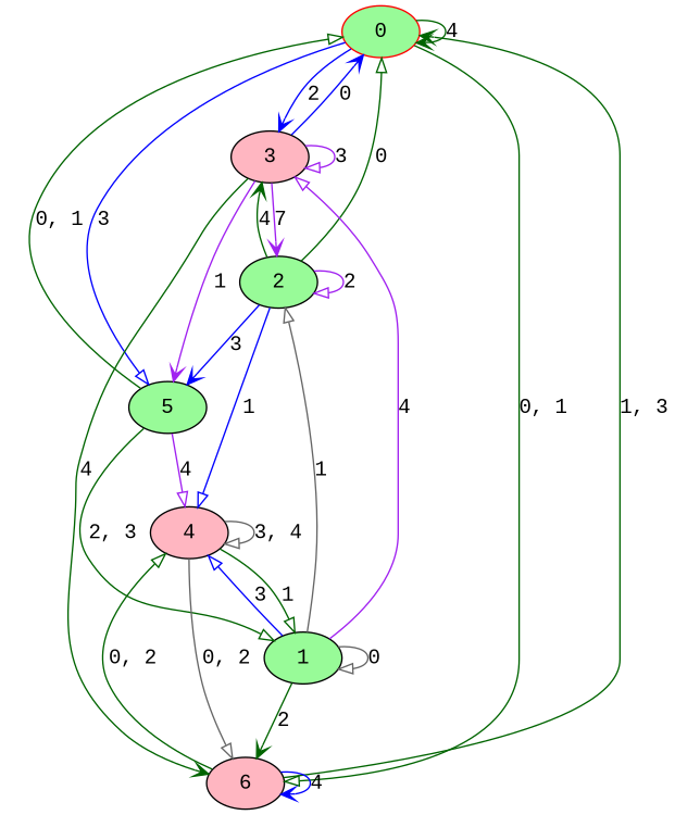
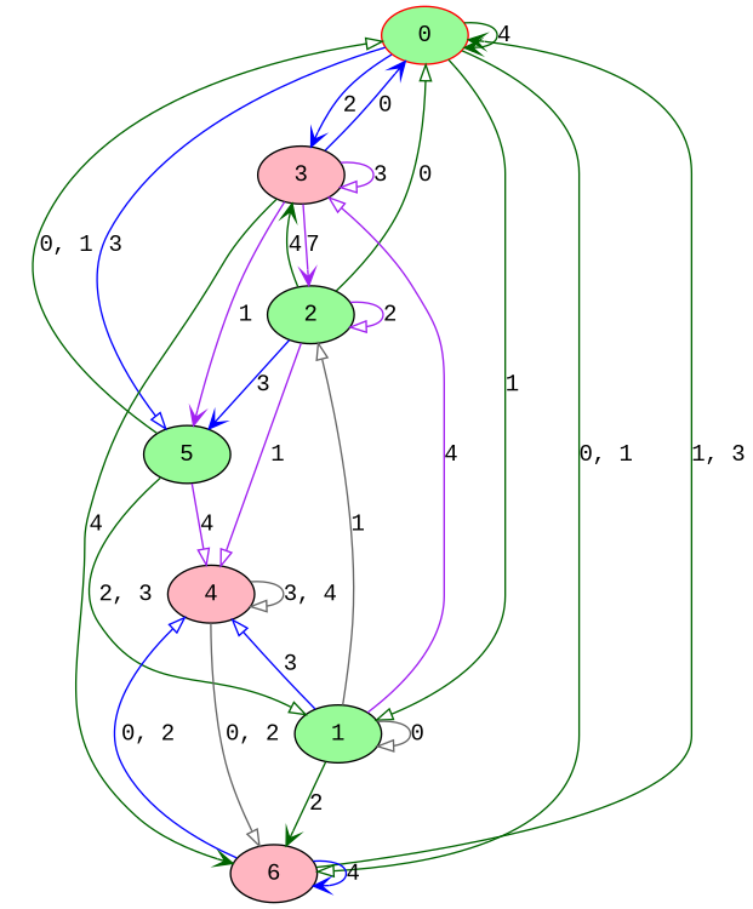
  digraph {
    fontname="Liberation Mono"
    node [fillcolor=palegreen fontname="Liberation Mono" style=filled]
    edge [arrowhead=onormal color=darkgreen fontname="Liberation Mono"]
    n1 [color=red label=0]
    n2 [fillcolor=lightpink label=3]
    n3 [label=5]
    n4 [fillcolor=lightpink label=6]
    n5 [label=2]
    n6 [label=1]
    n7 [fillcolor=lightpink label=4]
    n1 -> n1 [arrowhead=vee label=4]
    n1 -> n2 [arrowhead=vee color=blue label=2]
    n1 -> n3 [color=blue label=3]
    n1 -> n4 [label="0, 1"]
    n2 -> n1 [arrowhead=vee color=blue label=0]
    n2 -> n2 [color=purple label=3]
    n2 -> n3 [arrowhead=vee color=purple label=1]
    n2 -> n4 [arrowhead=vee label=4]
    n2 -> n5 [arrowhead=vee color=purple label=7]
    n3 -> n1 [label="0, 1"]
    n3 -> n6 [label="2, 3"]
    n3 -> n7 [color=purple label=4]
    n4 -> n1 [arrowhead=vee label="1, 3"]
    n4 -> n4 [arrowhead=vee color=blue label=4]
-   n4 -> n7 [label="0, 2"]
+   n4 -> n7 [color=blue label="0, 2"]
    n5 -> n1 [label=0]
    n5 -> n2 [arrowhead=vee label=4]
    n5 -> n3 [arrowhead=vee color=blue label=3]
    n5 -> n5 [color=purple label=2]
-   n5 -> n7 [color=blue label=1]
+   n5 -> n7 [color=purple label=1]
    n6 -> n2 [color=purple label=4]
    n6 -> n4 [arrowhead=vee label=2]
    n6 -> n5 [color=gray40 label=1]
    n6 -> n6 [color=gray40 label=0]
    n6 -> n7 [color=blue label=3]
    n7 -> n4 [color=gray40 label="0, 2"]
-   n7 -> n6 [label=1]
+   n1 -> n6 [label=1]
    n7 -> n7 [color=gray40 label="3, 4"]
  }
